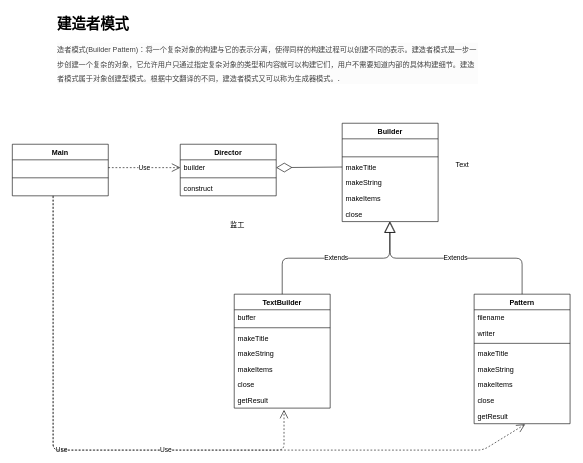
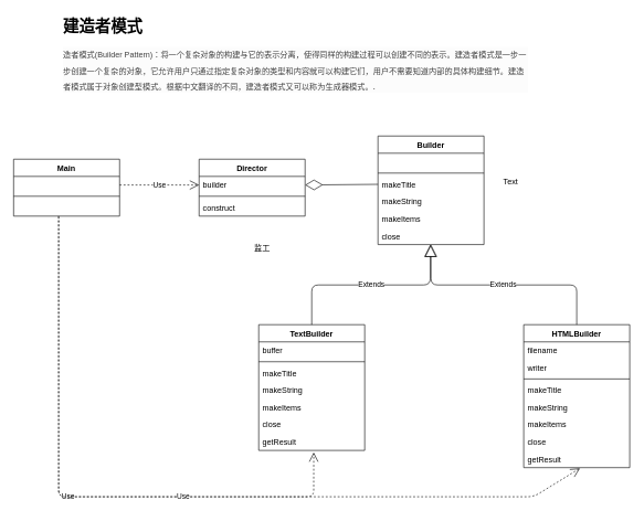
  <mxCell id="0" />
  <mxCell id="1" parent="0" />
  <mxCell id="2" value="&lt;h1&gt;建造者模式&lt;/h1&gt;&lt;p style=&quot;box-sizing: border-box ; line-height: 24px ; margin: 0px 0px 24px ; color: rgb(64 , 64 , 64) ; font-family: &amp;#34;lato&amp;#34; , , &amp;#34;helvetica neue&amp;#34; , &amp;#34;arial&amp;#34; , sans-serif ; background-color: rgb(252 , 252 , 252)&quot;&gt;&lt;font style=&quot;font-size: 12px&quot;&gt;造者模式(Builder Pattern)：将一个复杂对象的构建与它的表示分离，使得同样的构建过程可以创建不同的表示。&lt;/font&gt;建造者模式是一步一步创建一个复杂的对象，它允许用户只通过指定复杂对象的类型和内容就可以构建它们，用户不需要知道内部的具体构建细节。建造者模式属于对象创建型模式。根据中文翻译的不同，建造者模式又可以称为生成器模式。&lt;span style=&quot;color: rgb(0 , 0 , 0)&quot;&gt;.&lt;/span&gt;&lt;/p&gt;" style="text;html=1;strokeColor=none;fillColor=none;spacing=5;spacingTop=-20;whiteSpace=wrap;overflow=hidden;rounded=0;" parent="1" vertex="1"><mxGeometry x="90" y="20" width="710" height="120" as="geometry" /></mxCell>
  <mxCell id="3" value="Main" style="swimlane;fontStyle=1;align=center;verticalAlign=top;childLayout=stackLayout;horizontal=1;startSize=26;horizontalStack=0;resizeParent=1;resizeParentMax=0;resizeLast=0;collapsible=1;marginBottom=0;" vertex="1" parent="1"><mxGeometry x="20" y="240" width="160" height="86" as="geometry" /></mxCell>
  <mxCell id="4" value=" " style="text;strokeColor=none;fillColor=none;align=left;verticalAlign=top;spacingLeft=4;spacingRight=4;overflow=hidden;rotatable=0;points=[[0,0.5],[1,0.5]];portConstraint=eastwest;" vertex="1" parent="3"><mxGeometry y="26" width="160" height="26" as="geometry" /></mxCell>
  <mxCell id="5" value="" style="line;strokeWidth=1;fillColor=none;align=left;verticalAlign=middle;spacingTop=-1;spacingLeft=3;spacingRight=3;rotatable=0;labelPosition=right;points=[];portConstraint=eastwest;" vertex="1" parent="3"><mxGeometry y="52" width="160" height="8" as="geometry" /></mxCell>
  <mxCell id="6" value=" " style="text;strokeColor=none;fillColor=none;align=left;verticalAlign=top;spacingLeft=4;spacingRight=4;overflow=hidden;rotatable=0;points=[[0,0.5],[1,0.5]];portConstraint=eastwest;" vertex="1" parent="3"><mxGeometry y="60" width="160" height="26" as="geometry" /></mxCell>
  <mxCell id="7" value="Director" style="swimlane;fontStyle=1;align=center;verticalAlign=top;childLayout=stackLayout;horizontal=1;startSize=26;horizontalStack=0;resizeParent=1;resizeParentMax=0;resizeLast=0;collapsible=1;marginBottom=0;" vertex="1" parent="1"><mxGeometry x="300" y="240" width="160" height="86" as="geometry" /></mxCell>
  <mxCell id="8" value="builder " style="text;strokeColor=none;fillColor=none;align=left;verticalAlign=top;spacingLeft=4;spacingRight=4;overflow=hidden;rotatable=0;points=[[0,0.5],[1,0.5]];portConstraint=eastwest;" vertex="1" parent="7"><mxGeometry y="26" width="160" height="26" as="geometry" /></mxCell>
  <mxCell id="9" value="" style="line;strokeWidth=1;fillColor=none;align=left;verticalAlign=middle;spacingTop=-1;spacingLeft=3;spacingRight=3;rotatable=0;labelPosition=right;points=[];portConstraint=eastwest;" vertex="1" parent="7"><mxGeometry y="52" width="160" height="8" as="geometry" /></mxCell>
  <mxCell id="10" value="construct " style="text;strokeColor=none;fillColor=none;align=left;verticalAlign=top;spacingLeft=4;spacingRight=4;overflow=hidden;rotatable=0;points=[[0,0.5],[1,0.5]];portConstraint=eastwest;" vertex="1" parent="7"><mxGeometry y="60" width="160" height="26" as="geometry" /></mxCell>
  <mxCell id="11" value="Builder" style="swimlane;fontStyle=1;align=center;verticalAlign=top;childLayout=stackLayout;horizontal=1;startSize=26;horizontalStack=0;resizeParent=1;resizeParentMax=0;resizeLast=0;collapsible=1;marginBottom=0;" vertex="1" parent="1"><mxGeometry x="570" y="205" width="160" height="164" as="geometry" /></mxCell>
  <mxCell id="12" value=" " style="text;strokeColor=none;fillColor=none;align=left;verticalAlign=top;spacingLeft=4;spacingRight=4;overflow=hidden;rotatable=0;points=[[0,0.5],[1,0.5]];portConstraint=eastwest;" vertex="1" parent="11"><mxGeometry y="26" width="160" height="26" as="geometry" /></mxCell>
  <mxCell id="13" value="" style="line;strokeWidth=1;fillColor=none;align=left;verticalAlign=middle;spacingTop=-1;spacingLeft=3;spacingRight=3;rotatable=0;labelPosition=right;points=[];portConstraint=eastwest;" vertex="1" parent="11"><mxGeometry y="52" width="160" height="8" as="geometry" /></mxCell>
  <mxCell id="14" value="makeTitle " style="text;strokeColor=none;fillColor=none;align=left;verticalAlign=top;spacingLeft=4;spacingRight=4;overflow=hidden;rotatable=0;points=[[0,0.5],[1,0.5]];portConstraint=eastwest;" vertex="1" parent="11"><mxGeometry y="60" width="160" height="26" as="geometry" /></mxCell>
  <mxCell id="15" value="makeString" style="text;strokeColor=none;fillColor=none;align=left;verticalAlign=top;spacingLeft=4;spacingRight=4;overflow=hidden;rotatable=0;points=[[0,0.5],[1,0.5]];portConstraint=eastwest;" vertex="1" parent="11"><mxGeometry y="86" width="160" height="26" as="geometry" /></mxCell>
  <mxCell id="16" value="makeItems" style="text;strokeColor=none;fillColor=none;align=left;verticalAlign=top;spacingLeft=4;spacingRight=4;overflow=hidden;rotatable=0;points=[[0,0.5],[1,0.5]];portConstraint=eastwest;" vertex="1" parent="11"><mxGeometry y="112" width="160" height="26" as="geometry" /></mxCell>
  <mxCell id="17" value="close" style="text;strokeColor=none;fillColor=none;align=left;verticalAlign=top;spacingLeft=4;spacingRight=4;overflow=hidden;rotatable=0;points=[[0,0.5],[1,0.5]];portConstraint=eastwest;" vertex="1" parent="11"><mxGeometry y="138" width="160" height="26" as="geometry" /></mxCell>
  <mxCell id="18" value="TextBuilder" style="swimlane;fontStyle=1;align=center;verticalAlign=top;childLayout=stackLayout;horizontal=1;startSize=26;horizontalStack=0;resizeParent=1;resizeParentMax=0;resizeLast=0;collapsible=1;marginBottom=0;" vertex="1" parent="1"><mxGeometry x="390" y="490" width="160" height="190" as="geometry" /></mxCell>
  <mxCell id="19" value="buffer " style="text;strokeColor=none;fillColor=none;align=left;verticalAlign=top;spacingLeft=4;spacingRight=4;overflow=hidden;rotatable=0;points=[[0,0.5],[1,0.5]];portConstraint=eastwest;" vertex="1" parent="18"><mxGeometry y="26" width="160" height="26" as="geometry" /></mxCell>
  <mxCell id="20" value="" style="line;strokeWidth=1;fillColor=none;align=left;verticalAlign=middle;spacingTop=-1;spacingLeft=3;spacingRight=3;rotatable=0;labelPosition=right;points=[];portConstraint=eastwest;" vertex="1" parent="18"><mxGeometry y="52" width="160" height="8" as="geometry" /></mxCell>
  <mxCell id="21" value="makeTitle " style="text;strokeColor=none;fillColor=none;align=left;verticalAlign=top;spacingLeft=4;spacingRight=4;overflow=hidden;rotatable=0;points=[[0,0.5],[1,0.5]];portConstraint=eastwest;" vertex="1" parent="18"><mxGeometry y="60" width="160" height="26" as="geometry" /></mxCell>
  <mxCell id="22" value="makeString" style="text;strokeColor=none;fillColor=none;align=left;verticalAlign=top;spacingLeft=4;spacingRight=4;overflow=hidden;rotatable=0;points=[[0,0.5],[1,0.5]];portConstraint=eastwest;" vertex="1" parent="18"><mxGeometry y="86" width="160" height="26" as="geometry" /></mxCell>
  <mxCell id="23" value="makeItems" style="text;strokeColor=none;fillColor=none;align=left;verticalAlign=top;spacingLeft=4;spacingRight=4;overflow=hidden;rotatable=0;points=[[0,0.5],[1,0.5]];portConstraint=eastwest;" vertex="1" parent="18"><mxGeometry y="112" width="160" height="26" as="geometry" /></mxCell>
  <mxCell id="24" value="close" style="text;strokeColor=none;fillColor=none;align=left;verticalAlign=top;spacingLeft=4;spacingRight=4;overflow=hidden;rotatable=0;points=[[0,0.5],[1,0.5]];portConstraint=eastwest;" vertex="1" parent="18"><mxGeometry y="138" width="160" height="26" as="geometry" /></mxCell>
  <mxCell id="25" value="getResult" style="text;strokeColor=none;fillColor=none;align=left;verticalAlign=top;spacingLeft=4;spacingRight=4;overflow=hidden;rotatable=0;points=[[0,0.5],[1,0.5]];portConstraint=eastwest;" vertex="1" parent="18"><mxGeometry y="164" width="160" height="26" as="geometry" /></mxCell>
- <mxCell id="26" value="Pattern" style="swimlane;fontStyle=1;align=center;verticalAlign=top;childLayout=stackLayout;horizontal=1;startSize=26;horizontalStack=0;resizeParent=1;resizeParentMax=0;resizeLast=0;collapsible=1;marginBottom=0;" vertex="1" parent="1"><mxGeometry x="790" y="490" width="160" height="216" as="geometry" /></mxCell>
+ <mxCell id="26" value="HTMLBuilder" style="swimlane;fontStyle=1;align=center;verticalAlign=top;childLayout=stackLayout;horizontal=1;startSize=26;horizontalStack=0;resizeParent=1;resizeParentMax=0;resizeLast=0;collapsible=1;marginBottom=0;" vertex="1" parent="1"><mxGeometry x="790" y="490" width="160" height="216" as="geometry" /></mxCell>
  <mxCell id="27" value="filename" style="text;strokeColor=none;fillColor=none;align=left;verticalAlign=top;spacingLeft=4;spacingRight=4;overflow=hidden;rotatable=0;points=[[0,0.5],[1,0.5]];portConstraint=eastwest;" vertex="1" parent="26"><mxGeometry y="26" width="160" height="26" as="geometry" /></mxCell>
  <mxCell id="28" value="writer" style="text;strokeColor=none;fillColor=none;align=left;verticalAlign=top;spacingLeft=4;spacingRight=4;overflow=hidden;rotatable=0;points=[[0,0.5],[1,0.5]];portConstraint=eastwest;" vertex="1" parent="26"><mxGeometry y="52" width="160" height="26" as="geometry" /></mxCell>
  <mxCell id="29" value="" style="line;strokeWidth=1;fillColor=none;align=left;verticalAlign=middle;spacingTop=-1;spacingLeft=3;spacingRight=3;rotatable=0;labelPosition=right;points=[];portConstraint=eastwest;" vertex="1" parent="26"><mxGeometry y="78" width="160" height="8" as="geometry" /></mxCell>
  <mxCell id="30" value="makeTitle " style="text;strokeColor=none;fillColor=none;align=left;verticalAlign=top;spacingLeft=4;spacingRight=4;overflow=hidden;rotatable=0;points=[[0,0.5],[1,0.5]];portConstraint=eastwest;" vertex="1" parent="26"><mxGeometry y="86" width="160" height="26" as="geometry" /></mxCell>
  <mxCell id="31" value="makeString" style="text;strokeColor=none;fillColor=none;align=left;verticalAlign=top;spacingLeft=4;spacingRight=4;overflow=hidden;rotatable=0;points=[[0,0.5],[1,0.5]];portConstraint=eastwest;" vertex="1" parent="26"><mxGeometry y="112" width="160" height="26" as="geometry" /></mxCell>
  <mxCell id="32" value="makeItems" style="text;strokeColor=none;fillColor=none;align=left;verticalAlign=top;spacingLeft=4;spacingRight=4;overflow=hidden;rotatable=0;points=[[0,0.5],[1,0.5]];portConstraint=eastwest;" vertex="1" parent="26"><mxGeometry y="138" width="160" height="26" as="geometry" /></mxCell>
  <mxCell id="33" value="close" style="text;strokeColor=none;fillColor=none;align=left;verticalAlign=top;spacingLeft=4;spacingRight=4;overflow=hidden;rotatable=0;points=[[0,0.5],[1,0.5]];portConstraint=eastwest;" vertex="1" parent="26"><mxGeometry y="164" width="160" height="26" as="geometry" /></mxCell>
  <mxCell id="34" value="getResult" style="text;strokeColor=none;fillColor=none;align=left;verticalAlign=top;spacingLeft=4;spacingRight=4;overflow=hidden;rotatable=0;points=[[0,0.5],[1,0.5]];portConstraint=eastwest;" vertex="1" parent="26"><mxGeometry y="190" width="160" height="26" as="geometry" /></mxCell>
  <mxCell id="35" value="Use" style="endArrow=open;endSize=12;dashed=1;html=1;exitX=1;exitY=0.5;exitDx=0;exitDy=0;entryX=0;entryY=0.5;entryDx=0;entryDy=0;" edge="1" parent="1" source="4" target="8"><mxGeometry width="160" relative="1" as="geometry"><mxPoint x="300" y="400" as="sourcePoint" /><mxPoint x="460" y="400" as="targetPoint" /></mxGeometry></mxCell>
  <mxCell id="36" value="Use" style="endArrow=open;endSize=12;dashed=1;html=1;exitX=0.425;exitY=1;exitDx=0;exitDy=0;exitPerimeter=0;entryX=0.519;entryY=1.115;entryDx=0;entryDy=0;entryPerimeter=0;" edge="1" parent="1" source="6" target="25"><mxGeometry width="160" relative="1" as="geometry"><mxPoint x="190" y="470" as="sourcePoint" /><mxPoint x="350" y="470" as="targetPoint" /><Array as="points"><mxPoint x="88" y="750" /><mxPoint x="473" y="750" /></Array></mxGeometry></mxCell>
  <mxCell id="37" value="Use" style="endArrow=open;endSize=12;dashed=1;html=1;entryX=0.531;entryY=1.038;entryDx=0;entryDy=0;entryPerimeter=0;exitX=0.425;exitY=1.038;exitDx=0;exitDy=0;exitPerimeter=0;" edge="1" parent="1" source="6" target="34"><mxGeometry width="160" relative="1" as="geometry"><mxPoint x="210" y="320" as="sourcePoint" /><mxPoint x="400" y="370" as="targetPoint" /><Array as="points"><mxPoint x="88" y="750" /><mxPoint x="805" y="750" /></Array></mxGeometry></mxCell>
  <mxCell id="38" value="Extends" style="endArrow=block;endSize=16;endFill=0;html=1;exitX=0.5;exitY=0;exitDx=0;exitDy=0;entryX=0.494;entryY=1;entryDx=0;entryDy=0;entryPerimeter=0;" edge="1" parent="1" source="18" target="17"><mxGeometry width="160" relative="1" as="geometry"><mxPoint x="610" y="470" as="sourcePoint" /><mxPoint x="770" y="470" as="targetPoint" /><Array as="points"><mxPoint x="470" y="430" /><mxPoint x="649" y="430" /></Array></mxGeometry></mxCell>
  <mxCell id="39" value="Extends" style="endArrow=block;endSize=16;endFill=0;html=1;exitX=0.5;exitY=0;exitDx=0;exitDy=0;" edge="1" parent="1" source="26" target="17"><mxGeometry width="160" relative="1" as="geometry"><mxPoint x="800" y="420" as="sourcePoint" /><mxPoint x="650" y="384" as="targetPoint" /><Array as="points"><mxPoint x="870" y="430" /><mxPoint x="650" y="430" /></Array></mxGeometry></mxCell>
  <mxCell id="40" value="" style="endArrow=diamondThin;endFill=0;endSize=24;html=1;entryX=1;entryY=0.5;entryDx=0;entryDy=0;exitX=0;exitY=0.5;exitDx=0;exitDy=0;" edge="1" parent="1" source="14" target="8"><mxGeometry width="160" relative="1" as="geometry"><mxPoint x="310" y="384" as="sourcePoint" /><mxPoint x="470" y="384" as="targetPoint" /></mxGeometry></mxCell>
  <mxCell id="41" value="监工" style="text;html=1;align=center;verticalAlign=middle;resizable=0;points=[];autosize=1;strokeColor=none;" vertex="1" parent="1"><mxGeometry x="375" y="365" width="40" height="20" as="geometry" /></mxCell>
  <mxCell id="42" value="Text" style="text;html=1;align=center;verticalAlign=middle;resizable=0;points=[];autosize=1;strokeColor=none;" vertex="1" parent="1"><mxGeometry x="750" y="265" width="40" height="20" as="geometry" /></mxCell>
